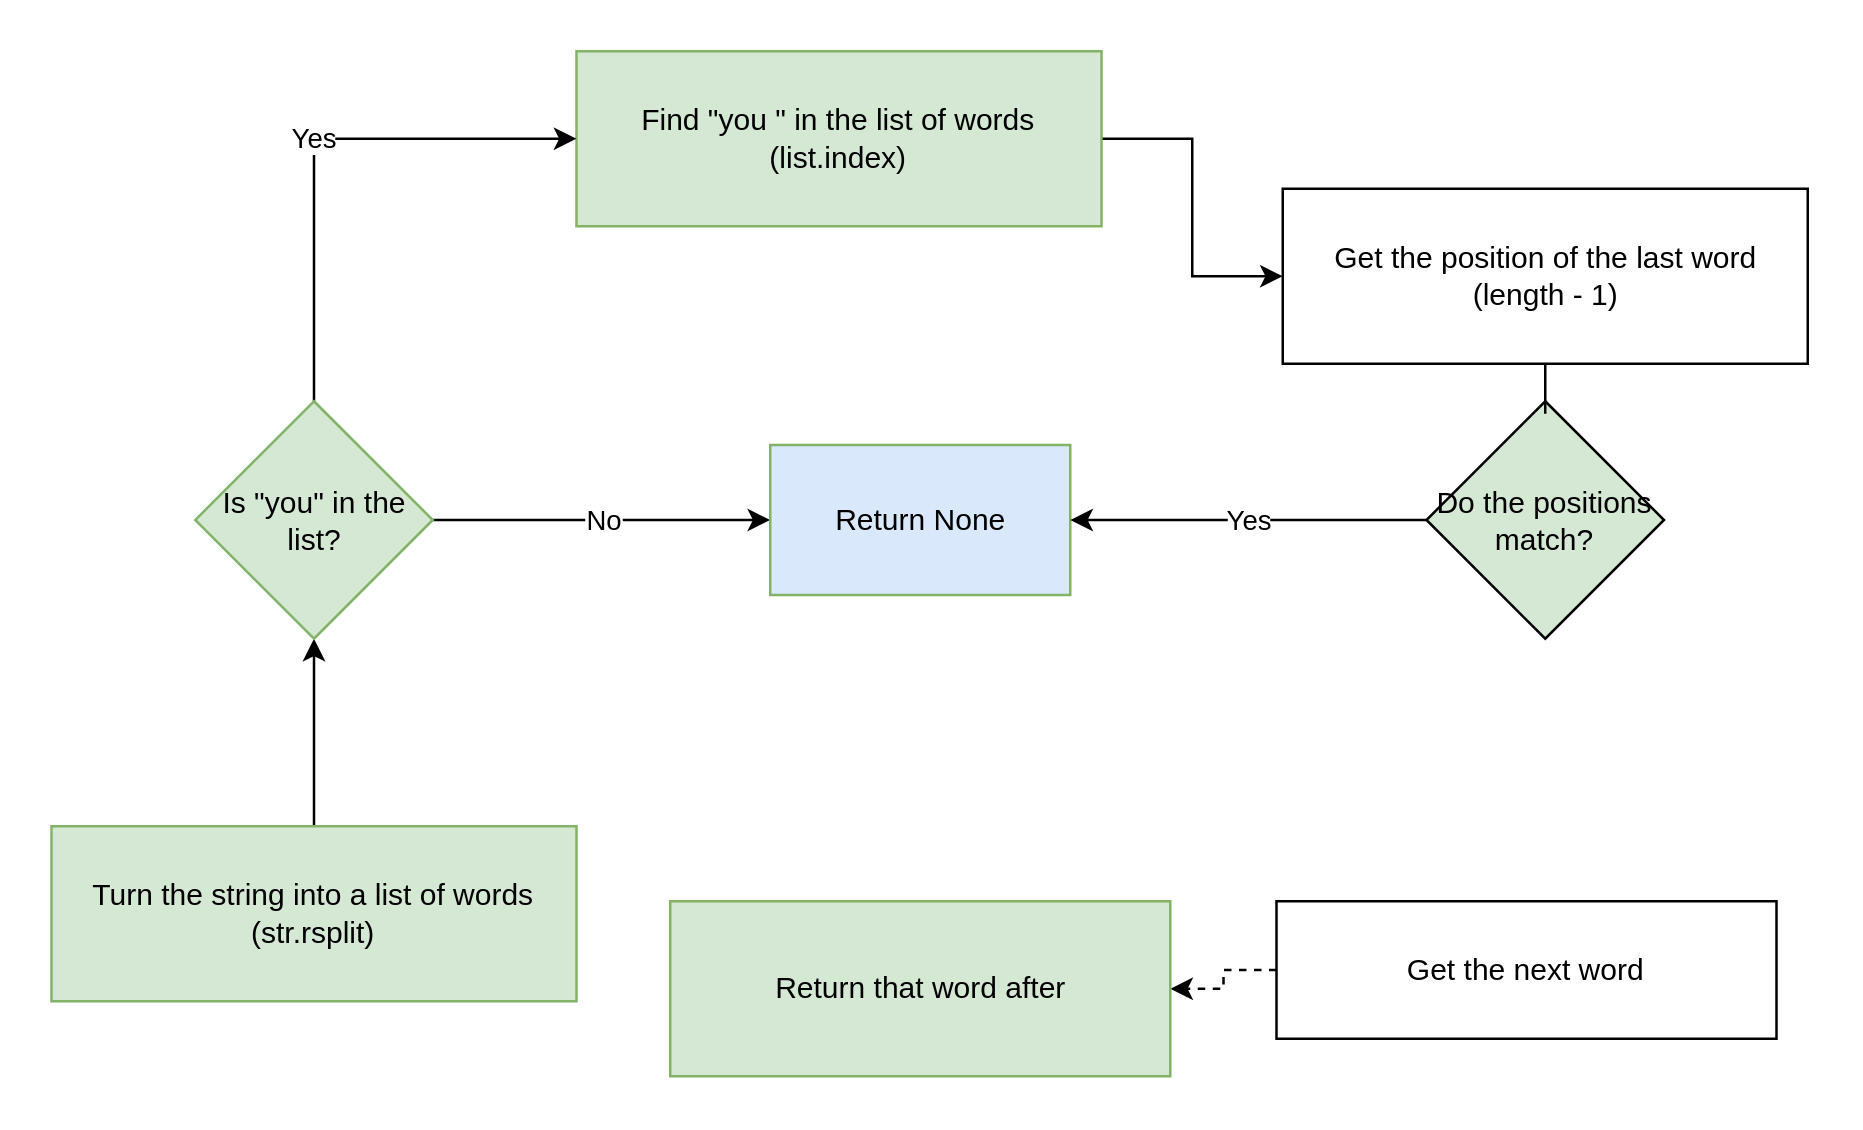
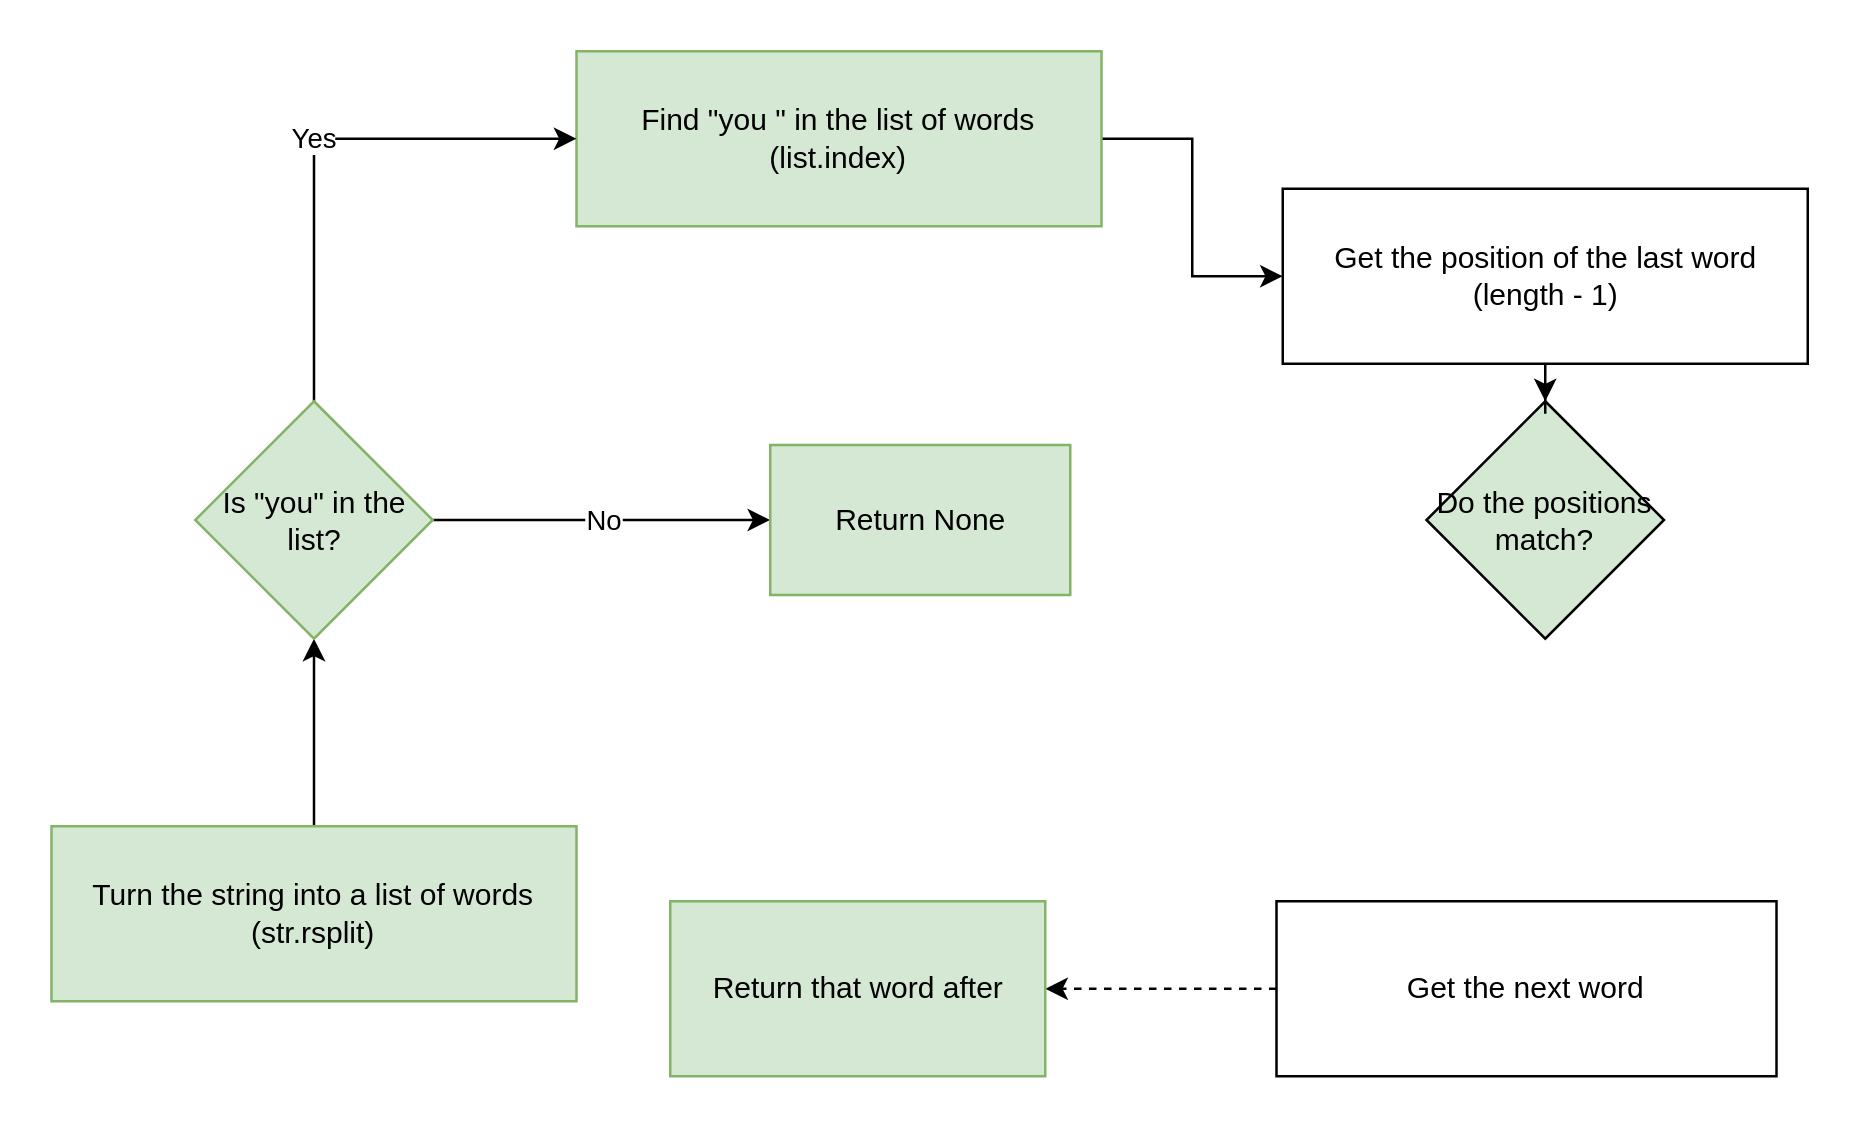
  <mxCell id="0" />
  <mxCell id="1" parent="0" />
  <mxCell id="2" value="" style="edgeStyle=orthogonalEdgeStyle;rounded=0;orthogonalLoop=1;jettySize=auto;html=1;" edge="1" parent="1" source="3" target="16"><mxGeometry relative="1" as="geometry" /></mxCell>
  <mxCell id="3" value="&lt;div&gt;Find &quot;you &quot; in the list of words&lt;/div&gt;&lt;div&gt;(list.index)&lt;/div&gt;" style="rounded=0;whiteSpace=wrap;html=1;fillColor=#d5e8d4;strokeColor=#82b366;" parent="1" vertex="1"><mxGeometry x="230" y="20" width="210" height="70" as="geometry" /></mxCell>
  <mxCell id="4" value="" style="edgeStyle=orthogonalEdgeStyle;rounded=0;orthogonalLoop=1;jettySize=auto;html=1;dashed=1;" parent="1" source="5" target="6" edge="1"><mxGeometry relative="1" as="geometry" /></mxCell>
- <mxCell id="5" value="Get the next word" style="rounded=0;whiteSpace=wrap;html=1;" parent="1" vertex="1"><mxGeometry x="510" y="360" width="200" height="55" as="geometry" /></mxCell>
- <mxCell id="6" value="Return that word after" style="rounded=0;whiteSpace=wrap;html=1;fillColor=#d5e8d4;strokeColor=#82b366;" parent="1" vertex="1"><mxGeometry x="267.5" y="360" width="200" height="70" as="geometry" /></mxCell>
+ <mxCell id="5" value="Get the next word" style="rounded=0;whiteSpace=wrap;html=1;" parent="1" vertex="1"><mxGeometry x="510" y="360" width="200" height="70" as="geometry" /></mxCell>
+ <mxCell id="6" value="Return that word after" style="rounded=0;whiteSpace=wrap;html=1;fillColor=#d5e8d4;strokeColor=#82b366;" parent="1" vertex="1"><mxGeometry x="267.5" y="360" width="150" height="70" as="geometry" /></mxCell>
  <mxCell id="7" style="edgeStyle=orthogonalEdgeStyle;rounded=0;orthogonalLoop=1;jettySize=auto;html=1;entryX=0.5;entryY=1;entryDx=0;entryDy=0;" edge="1" parent="1" source="8" target="11"><mxGeometry relative="1" as="geometry" /></mxCell>
  <mxCell id="8" value="&lt;div&gt;Turn the string into a list of words&lt;/div&gt;(str.rsplit)" style="rounded=0;whiteSpace=wrap;html=1;fillColor=#d5e8d4;strokeColor=#82b366;" parent="1" vertex="1"><mxGeometry x="20" y="330" width="210" height="70" as="geometry" /></mxCell>
  <mxCell id="9" value="No" style="edgeStyle=orthogonalEdgeStyle;rounded=0;orthogonalLoop=1;jettySize=auto;html=1;" edge="1" parent="1" source="11" target="12"><mxGeometry relative="1" as="geometry" /></mxCell>
  <mxCell id="10" value="Yes" style="edgeStyle=orthogonalEdgeStyle;rounded=0;orthogonalLoop=1;jettySize=auto;html=1;entryX=0;entryY=0.5;entryDx=0;entryDy=0;" edge="1" parent="1" source="11" target="3"><mxGeometry relative="1" as="geometry"><Array as="points"><mxPoint x="125" y="55" /></Array></mxGeometry></mxCell>
  <mxCell id="11" value="Is &quot;you&quot; in the list?" style="rhombus;whiteSpace=wrap;html=1;rounded=0;fillColor=#d5e8d4;strokeColor=#82b366;" vertex="1" parent="1"><mxGeometry x="77.5" y="160" width="95" height="95" as="geometry" /></mxCell>
- <mxCell id="12" value="Return None" style="whiteSpace=wrap;html=1;rounded=0;fillColor=#dae8fc;strokeColor=#82b366;" vertex="1" parent="1"><mxGeometry x="307.5" y="177.5" width="120" height="60" as="geometry" /></mxCell>
- <mxCell id="13" value="Yes" style="edgeStyle=orthogonalEdgeStyle;rounded=0;orthogonalLoop=1;jettySize=auto;html=1;" edge="1" parent="1" source="14" target="12"><mxGeometry relative="1" as="geometry" /></mxCell>
+ <mxCell id="12" value="Return None" style="whiteSpace=wrap;html=1;rounded=0;fillColor=#d5e8d4;strokeColor=#82b366;" vertex="1" parent="1"><mxGeometry x="307.5" y="177.5" width="120" height="60" as="geometry" /></mxCell>
  <mxCell id="14" value="Do the positions match?" style="rhombus;whiteSpace=wrap;html=1;rounded=0;fillColor=#d5e8d4;" vertex="1" parent="1"><mxGeometry x="570" y="160" width="95" height="95" as="geometry" /></mxCell>
- <mxCell id="15" style="edgeStyle=orthogonalEdgeStyle;rounded=0;orthogonalLoop=1;jettySize=auto;html=1;endArrow=none;" edge="1" parent="1" source="16" target="14"><mxGeometry relative="1" as="geometry" /></mxCell>
+ <mxCell id="15" style="edgeStyle=orthogonalEdgeStyle;rounded=0;orthogonalLoop=1;jettySize=auto;html=1;" edge="1" parent="1" source="16" target="14"><mxGeometry relative="1" as="geometry" /></mxCell>
  <mxCell id="16" value="&lt;div&gt;Get the position of the last word&lt;/div&gt;(length - 1)" style="rounded=0;whiteSpace=wrap;html=1;" vertex="1" parent="1"><mxGeometry x="512.5" y="75" width="210" height="70" as="geometry" /></mxCell>
